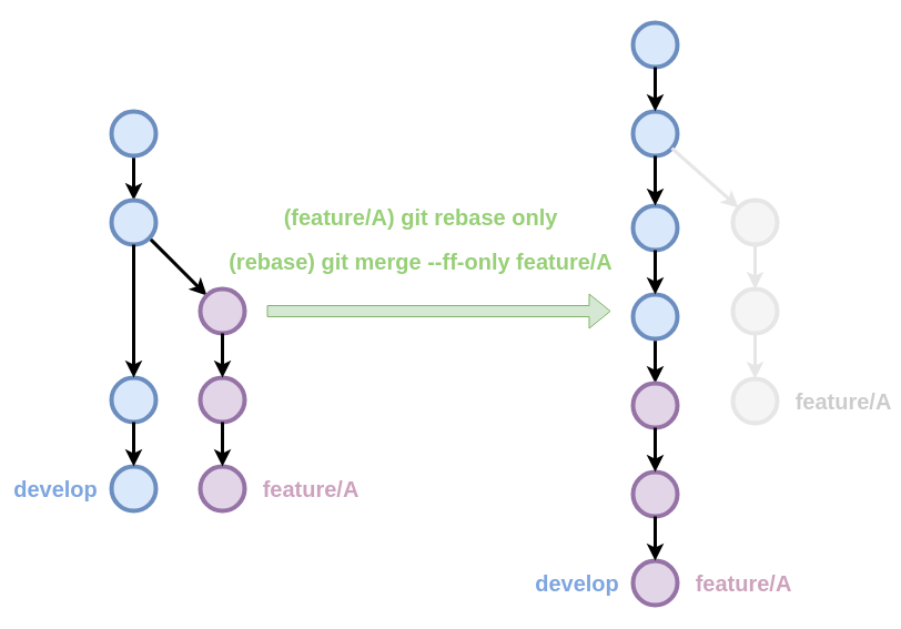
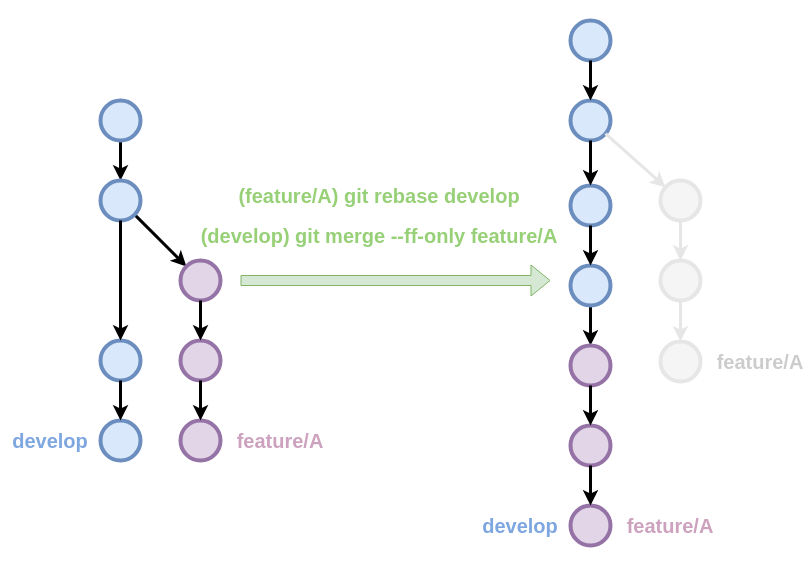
  <mxCell id="0" />
  <mxCell id="1" parent="0" />
  <mxCell id="2" value="" style="shape=flexArrow;endArrow=classic;html=1;rounded=0;fillColor=#d5e8d4;strokeColor=#82b366;" parent="1" edge="1"><mxGeometry width="50" height="50" relative="1" as="geometry"><mxPoint x="240" y="280" as="sourcePoint" /><mxPoint x="550" y="280" as="targetPoint" /></mxGeometry></mxCell>
- <mxCell id="3" value="&lt;font size=&quot;1&quot; color=&quot;#97d077&quot; style=&quot;&quot;&gt;&lt;b style=&quot;font-size: 20px;&quot;&gt;(feature/A) git rebase&amp;nbsp;&lt;/b&gt;&lt;/font&gt;&lt;b style=&quot;color: rgb(151, 208, 119); font-size: 20px;&quot;&gt;only&lt;/b&gt;" style="text;html=1;align=center;verticalAlign=middle;whiteSpace=wrap;rounded=0;" parent="1" vertex="1"><mxGeometry x="194" y="180" width="370" height="30" as="geometry" /></mxCell>
+ <mxCell id="3" value="&lt;font size=&quot;1&quot; color=&quot;#97d077&quot; style=&quot;&quot;&gt;&lt;b style=&quot;font-size: 20px;&quot;&gt;(feature/A) git rebase&amp;nbsp;&lt;/b&gt;&lt;/font&gt;&lt;b style=&quot;color: rgb(151, 208, 119); font-size: 20px;&quot;&gt;develop&lt;/b&gt;" style="text;html=1;align=center;verticalAlign=middle;whiteSpace=wrap;rounded=0;" parent="1" vertex="1"><mxGeometry x="194" y="180" width="370" height="30" as="geometry" /></mxCell>
  <mxCell id="4" value="" style="group" parent="1" vertex="1" connectable="0"><mxGeometry x="20" y="100" width="290" height="360" as="geometry" /></mxCell>
  <mxCell id="5" value="" style="edgeStyle=orthogonalEdgeStyle;rounded=0;orthogonalLoop=1;jettySize=auto;html=1;strokeWidth=3;" parent="4" source="6" target="9" edge="1"><mxGeometry relative="1" as="geometry" /></mxCell>
  <mxCell id="6" value="" style="ellipse;whiteSpace=wrap;html=1;fillColor=#dae8fc;strokeColor=#6c8ebf;strokeWidth=4;" parent="4" vertex="1"><mxGeometry x="80" width="40" height="40" as="geometry" /></mxCell>
  <mxCell id="7" value="&lt;b style=&quot;color: rgb(126, 166, 224); font-size: 20px;&quot;&gt;develop&lt;/b&gt;" style="text;html=1;align=center;verticalAlign=middle;whiteSpace=wrap;rounded=0;" parent="4" vertex="1"><mxGeometry y="325" width="60" height="30" as="geometry" /></mxCell>
  <mxCell id="8" style="rounded=0;orthogonalLoop=1;jettySize=auto;html=1;strokeWidth=3;" parent="4" source="9" target="10" edge="1"><mxGeometry relative="1" as="geometry" /></mxCell>
  <mxCell id="9" value="" style="ellipse;whiteSpace=wrap;html=1;fillColor=#dae8fc;strokeColor=#6c8ebf;strokeWidth=4;" parent="4" vertex="1"><mxGeometry x="80" y="80" width="40" height="40" as="geometry" /></mxCell>
  <mxCell id="10" value="" style="ellipse;whiteSpace=wrap;html=1;fillColor=#e1d5e7;strokeColor=#9673a6;strokeWidth=4;" parent="4" vertex="1"><mxGeometry x="160" y="160" width="40" height="40" as="geometry" /></mxCell>
  <mxCell id="11" value="" style="ellipse;whiteSpace=wrap;html=1;fillColor=#dae8fc;strokeColor=#6c8ebf;strokeWidth=4;" parent="4" vertex="1"><mxGeometry x="80" y="240" width="40" height="40" as="geometry" /></mxCell>
  <mxCell id="12" value="" style="ellipse;whiteSpace=wrap;html=1;fillColor=#e1d5e7;strokeColor=#9673a6;strokeWidth=4;" parent="4" vertex="1"><mxGeometry x="160" y="240" width="40" height="40" as="geometry" /></mxCell>
  <mxCell id="13" style="rounded=0;orthogonalLoop=1;jettySize=auto;html=1;strokeWidth=3;" parent="4" source="10" target="12" edge="1"><mxGeometry relative="1" as="geometry"><mxPoint x="124" y="124" as="sourcePoint" /><mxPoint x="176" y="176" as="targetPoint" /></mxGeometry></mxCell>
  <mxCell id="14" style="rounded=0;orthogonalLoop=1;jettySize=auto;html=1;strokeWidth=3;" parent="4" source="9" target="11" edge="1"><mxGeometry relative="1" as="geometry"><mxPoint x="190" y="210" as="sourcePoint" /><mxPoint x="190" y="250" as="targetPoint" /></mxGeometry></mxCell>
  <mxCell id="15" value="" style="ellipse;whiteSpace=wrap;html=1;fillColor=#dae8fc;strokeColor=#6c8ebf;strokeWidth=4;" parent="4" vertex="1"><mxGeometry x="80" y="320" width="40" height="40" as="geometry" /></mxCell>
  <mxCell id="16" value="" style="ellipse;whiteSpace=wrap;html=1;fillColor=#e1d5e7;strokeColor=#9673a6;strokeWidth=4;" parent="4" vertex="1"><mxGeometry x="160" y="320" width="40" height="40" as="geometry" /></mxCell>
  <mxCell id="17" style="rounded=0;orthogonalLoop=1;jettySize=auto;html=1;strokeWidth=3;" parent="4" source="11" target="15" edge="1"><mxGeometry relative="1" as="geometry"><mxPoint x="110" y="130" as="sourcePoint" /><mxPoint x="110" y="250" as="targetPoint" /></mxGeometry></mxCell>
  <mxCell id="18" style="rounded=0;orthogonalLoop=1;jettySize=auto;html=1;strokeWidth=3;" parent="4" source="12" target="16" edge="1"><mxGeometry relative="1" as="geometry"><mxPoint x="190" y="210" as="sourcePoint" /><mxPoint x="280" y="260" as="targetPoint" /></mxGeometry></mxCell>
  <mxCell id="19" value="&lt;font color=&quot;#cda2be&quot; size=&quot;1&quot;&gt;&lt;b style=&quot;font-size: 20px;&quot;&gt;feature/A&lt;/b&gt;&lt;/font&gt;" style="text;html=1;align=center;verticalAlign=middle;whiteSpace=wrap;rounded=0;" parent="4" vertex="1"><mxGeometry x="230" y="325" width="60" height="30" as="geometry" /></mxCell>
- <mxCell id="20" value="&lt;font size=&quot;1&quot; color=&quot;#97d077&quot; style=&quot;&quot;&gt;&lt;b style=&quot;font-size: 20px;&quot;&gt;(&lt;/b&gt;&lt;/font&gt;&lt;b style=&quot;color: rgb(151, 208, 119); font-size: 20px;&quot;&gt;rebase&lt;/b&gt;&lt;font size=&quot;1&quot; color=&quot;#97d077&quot; style=&quot;&quot;&gt;&lt;b style=&quot;font-size: 20px;&quot;&gt;) git merge --ff-only feature/A&lt;/b&gt;&lt;/font&gt;" style="text;html=1;align=center;verticalAlign=middle;whiteSpace=wrap;rounded=0;" parent="1" vertex="1"><mxGeometry x="194" y="220" width="370" height="30" as="geometry" /></mxCell>
+ <mxCell id="20" value="&lt;font size=&quot;1&quot; color=&quot;#97d077&quot; style=&quot;&quot;&gt;&lt;b style=&quot;font-size: 20px;&quot;&gt;(&lt;/b&gt;&lt;/font&gt;&lt;b style=&quot;color: rgb(151, 208, 119); font-size: 20px;&quot;&gt;develop&lt;/b&gt;&lt;font size=&quot;1&quot; color=&quot;#97d077&quot; style=&quot;&quot;&gt;&lt;b style=&quot;font-size: 20px;&quot;&gt;) git merge --ff-only feature/A&lt;/b&gt;&lt;/font&gt;" style="text;html=1;align=center;verticalAlign=middle;whiteSpace=wrap;rounded=0;" parent="1" vertex="1"><mxGeometry x="194" y="220" width="370" height="30" as="geometry" /></mxCell>
  <mxCell id="21" value="&lt;b style=&quot;color: rgb(126, 166, 224); font-size: 20px;&quot;&gt;develop&lt;/b&gt;" style="text;html=1;align=center;verticalAlign=middle;whiteSpace=wrap;rounded=0;" parent="1" vertex="1"><mxGeometry x="490" y="510" width="60" height="30" as="geometry" /></mxCell>
  <mxCell id="22" style="rounded=0;orthogonalLoop=1;jettySize=auto;html=1;strokeWidth=3;" parent="1" source="34" target="24" edge="1"><mxGeometry relative="1" as="geometry" /></mxCell>
  <mxCell id="23" value="" style="ellipse;whiteSpace=wrap;html=1;fillColor=#dae8fc;strokeColor=#6c8ebf;strokeWidth=4;" parent="1" vertex="1"><mxGeometry x="570" y="20" width="40" height="40" as="geometry" /></mxCell>
  <mxCell id="24" value="" style="ellipse;whiteSpace=wrap;html=1;fillColor=#e1d5e7;strokeColor=#9673a6;strokeWidth=4;" parent="1" vertex="1"><mxGeometry x="570" y="345" width="40" height="40" as="geometry" /></mxCell>
  <mxCell id="25" value="" style="ellipse;whiteSpace=wrap;html=1;fillColor=#dae8fc;strokeColor=#6c8ebf;strokeWidth=4;" parent="1" vertex="1"><mxGeometry x="570" y="100" width="40" height="40" as="geometry" /></mxCell>
  <mxCell id="26" value="" style="ellipse;whiteSpace=wrap;html=1;fillColor=#e1d5e7;strokeColor=#9673a6;strokeWidth=4;" parent="1" vertex="1"><mxGeometry x="570" y="425" width="40" height="40" as="geometry" /></mxCell>
  <mxCell id="27" style="rounded=0;orthogonalLoop=1;jettySize=auto;html=1;strokeWidth=3;" parent="1" source="24" target="26" edge="1"><mxGeometry relative="1" as="geometry"><mxPoint x="534" y="309" as="sourcePoint" /><mxPoint x="586" y="361" as="targetPoint" /></mxGeometry></mxCell>
  <mxCell id="28" style="rounded=0;orthogonalLoop=1;jettySize=auto;html=1;strokeWidth=3;" parent="1" source="23" target="25" edge="1"><mxGeometry relative="1" as="geometry"><mxPoint x="680" y="150" as="sourcePoint" /><mxPoint x="680" y="190" as="targetPoint" /></mxGeometry></mxCell>
  <mxCell id="29" value="" style="ellipse;whiteSpace=wrap;html=1;fillColor=#dae8fc;strokeColor=#6c8ebf;strokeWidth=4;" parent="1" vertex="1"><mxGeometry x="570" y="185" width="40" height="40" as="geometry" /></mxCell>
  <mxCell id="30" value="" style="ellipse;whiteSpace=wrap;html=1;fillColor=#e1d5e7;strokeColor=#9673a6;strokeWidth=4;" parent="1" vertex="1"><mxGeometry x="570" y="505" width="40" height="40" as="geometry" /></mxCell>
  <mxCell id="31" style="rounded=0;orthogonalLoop=1;jettySize=auto;html=1;strokeWidth=3;" parent="1" source="25" target="29" edge="1"><mxGeometry relative="1" as="geometry"><mxPoint x="600" y="70" as="sourcePoint" /><mxPoint x="600" y="190" as="targetPoint" /></mxGeometry></mxCell>
  <mxCell id="32" style="rounded=0;orthogonalLoop=1;jettySize=auto;html=1;strokeWidth=3;" parent="1" source="26" target="30" edge="1"><mxGeometry relative="1" as="geometry"><mxPoint x="600" y="395" as="sourcePoint" /><mxPoint x="690" y="445" as="targetPoint" /></mxGeometry></mxCell>
  <mxCell id="33" value="&lt;font color=&quot;#cda2be&quot; size=&quot;1&quot;&gt;&lt;b style=&quot;font-size: 20px;&quot;&gt;feature/A&lt;/b&gt;&lt;/font&gt;" style="text;html=1;align=center;verticalAlign=middle;whiteSpace=wrap;rounded=0;" parent="1" vertex="1"><mxGeometry x="640" y="510" width="60" height="30" as="geometry" /></mxCell>
  <mxCell id="34" value="" style="ellipse;whiteSpace=wrap;html=1;fillColor=#dae8fc;strokeColor=#6c8ebf;strokeWidth=4;" parent="1" vertex="1"><mxGeometry x="570" y="265" width="40" height="40" as="geometry" /></mxCell>
  <mxCell id="35" style="rounded=0;orthogonalLoop=1;jettySize=auto;html=1;strokeWidth=3;" parent="1" source="29" target="34" edge="1"><mxGeometry relative="1" as="geometry"><mxPoint x="666" y="304" as="sourcePoint" /><mxPoint x="614" y="356" as="targetPoint" /></mxGeometry></mxCell>
  <mxCell id="36" style="rounded=0;orthogonalLoop=1;jettySize=auto;html=1;strokeWidth=3;fillColor=#f5f5f5;strokeColor=#E6E6E6;" parent="1" source="25" target="38" edge="1"><mxGeometry relative="1" as="geometry"><mxPoint x="620" y="130" as="sourcePoint" /></mxGeometry></mxCell>
  <mxCell id="37" value="" style="edgeStyle=orthogonalEdgeStyle;rounded=0;orthogonalLoop=1;jettySize=auto;html=1;fillColor=#f5f5f5;strokeColor=#E6E6E6;" parent="1" source="38" target="39" edge="1"><mxGeometry relative="1" as="geometry" /></mxCell>
  <mxCell id="38" value="" style="ellipse;whiteSpace=wrap;html=1;fillColor=#f5f5f5;strokeColor=#E6E6E6;strokeWidth=4;fontColor=#333333;" parent="1" vertex="1"><mxGeometry x="660" y="180" width="40" height="40" as="geometry" /></mxCell>
  <mxCell id="39" value="" style="ellipse;whiteSpace=wrap;html=1;fillColor=#f5f5f5;strokeColor=#E6E6E6;strokeWidth=4;fontColor=#333333;" parent="1" vertex="1"><mxGeometry x="660" y="260" width="40" height="40" as="geometry" /></mxCell>
  <mxCell id="40" style="rounded=0;orthogonalLoop=1;jettySize=auto;html=1;strokeWidth=3;fillColor=#f5f5f5;strokeColor=#E6E6E6;" parent="1" source="38" target="39" edge="1"><mxGeometry relative="1" as="geometry"><mxPoint x="546" y="123" as="sourcePoint" /><mxPoint x="598" y="175" as="targetPoint" /></mxGeometry></mxCell>
  <mxCell id="41" value="" style="ellipse;whiteSpace=wrap;html=1;fillColor=#f5f5f5;strokeColor=#E6E6E6;strokeWidth=4;fontColor=#333333;" parent="1" vertex="1"><mxGeometry x="660" y="341" width="40" height="40" as="geometry" /></mxCell>
  <mxCell id="42" style="rounded=0;orthogonalLoop=1;jettySize=auto;html=1;strokeWidth=3;fillColor=#f5f5f5;strokeColor=#E6E6E6;" parent="1" source="39" target="41" edge="1"><mxGeometry relative="1" as="geometry"><mxPoint x="692" y="354" as="sourcePoint" /><mxPoint x="702" y="339" as="targetPoint" /></mxGeometry></mxCell>
  <mxCell id="43" value="&lt;font color=&quot;#cccccc&quot; size=&quot;1&quot;&gt;&lt;b style=&quot;font-size: 20px;&quot;&gt;feature/A&lt;/b&gt;&lt;/font&gt;" style="text;html=1;align=center;verticalAlign=middle;whiteSpace=wrap;rounded=0;" parent="1" vertex="1"><mxGeometry x="730" y="346" width="60" height="30" as="geometry" /></mxCell>
